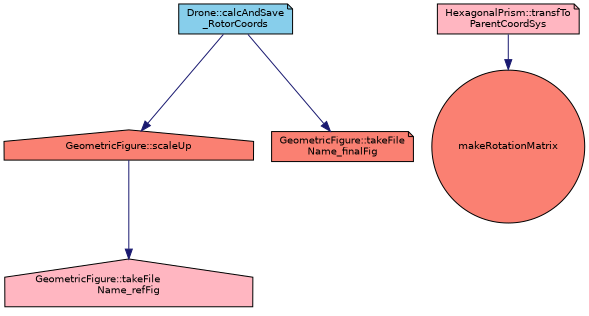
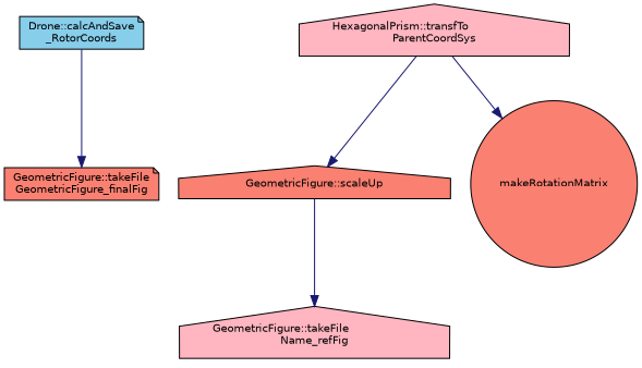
  digraph {
    rankdir=TB
    node [color=black fillcolor=salmon fontname=Helvetica fontsize=10 shape=note style=filled]
    edge [color=midnightblue fontname=Helvetica fontsize=10 labelfontname=Helvetica labelfontsize=10 style=solid]
    n1 [fillcolor=skyblue fontcolor=black height=0.2 label="Drone::calcAndSave\l_RotorCoords" width=0.4]
    n2 [height=0.2 label="GeometricFigure::scaleUp" shape=house width=0.4]
-   n3 [height=0.2 label="GeometricFigure::takeFile\lName_finalFig" width=0.4]
+   n3 [height=0.2 label="GeometricFigure::takeFile\lGeometricFigure_finalFig" width=0.4]
    n4 [fillcolor=lightpink height=0.2 label="GeometricFigure::takeFile\lName_refFig" shape=house width=0.4]
-   n5 [fillcolor=lightpink height=0.2 label="HexagonalPrism::transfTo\lParentCoordSys" width=0.4]
+   n5 [fillcolor=lightpink height=0.2 label="HexagonalPrism::transfTo\lParentCoordSys" shape=house width=0.4]
    n6 [height=0.2 label=makeRotationMatrix shape=circle width=0.4]
-   n1 -> n2
+   n5 -> n2
    n1 -> n3
    n2 -> n4
    n5 -> n6
  }
